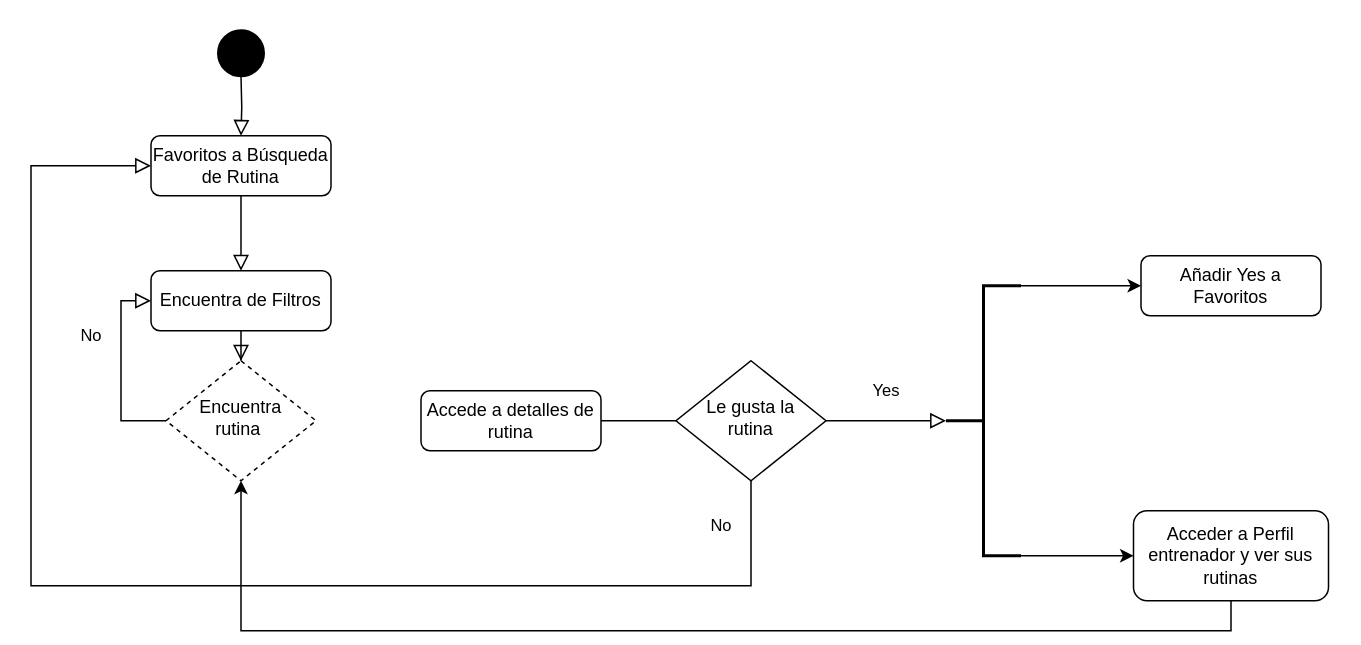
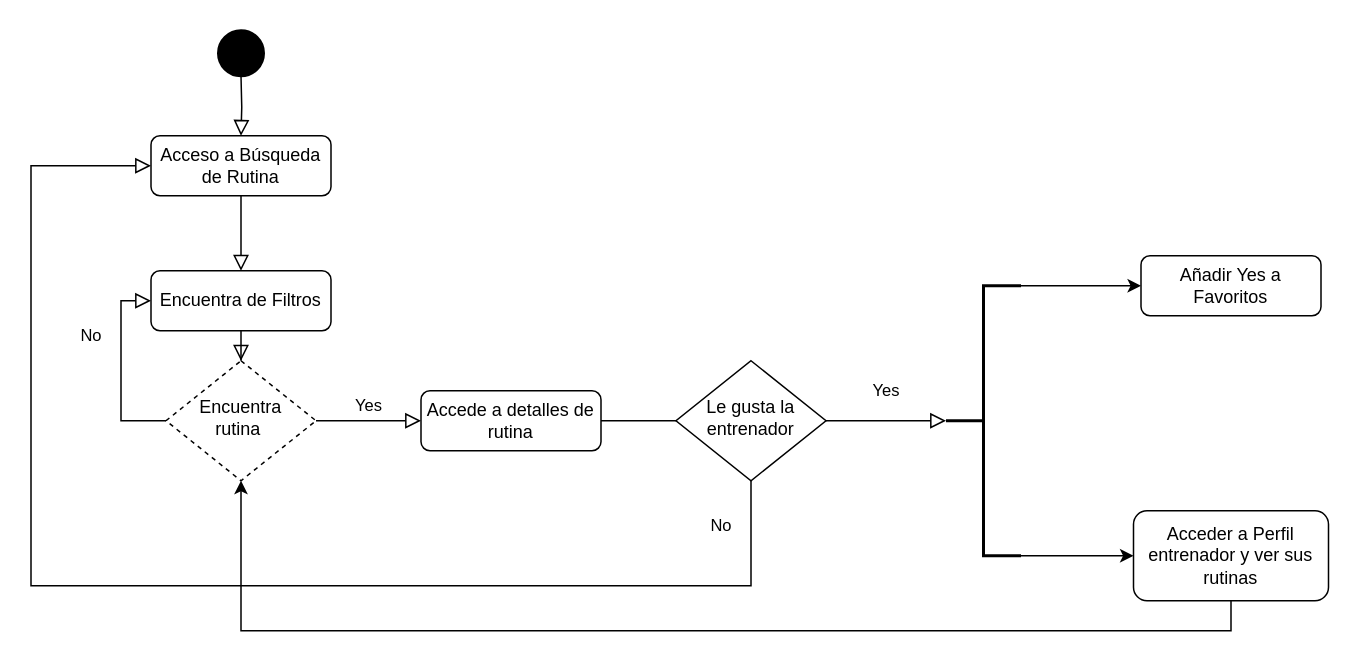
  <mxCell id="0" />
  <mxCell id="1" parent="0" />
  <mxCell id="2" value="" style="rounded=0;html=1;jettySize=auto;orthogonalLoop=1;fontSize=11;endArrow=block;endFill=0;endSize=8;strokeWidth=1;shadow=0;labelBackgroundColor=none;edgeStyle=orthogonalEdgeStyle;entryX=0.5;entryY=0;entryDx=0;entryDy=0;" edge="1" parent="1" target="3"><mxGeometry relative="1" as="geometry"><mxPoint x="160" y="50" as="sourcePoint" /><mxPoint x="160" y="110" as="targetPoint" /></mxGeometry></mxCell>
- <mxCell id="3" value="Favoritos a Búsqueda de Rutina" style="rounded=1;whiteSpace=wrap;html=1;fontSize=12;glass=0;strokeWidth=1;shadow=0;" vertex="1" parent="1"><mxGeometry x="100" y="90" width="120" height="40" as="geometry" /></mxCell>
+ <mxCell id="3" value="Acceso a Búsqueda de Rutina" style="rounded=1;whiteSpace=wrap;html=1;fontSize=12;glass=0;strokeWidth=1;shadow=0;" vertex="1" parent="1"><mxGeometry x="100" y="90" width="120" height="40" as="geometry" /></mxCell>
  <mxCell id="4" value="No" style="rounded=0;html=1;jettySize=auto;orthogonalLoop=1;fontSize=11;endArrow=block;endFill=0;endSize=8;strokeWidth=1;shadow=0;labelBackgroundColor=none;edgeStyle=orthogonalEdgeStyle;entryX=0;entryY=0.5;entryDx=0;entryDy=0;" edge="1" parent="1" source="11" target="14"><mxGeometry x="0.333" y="20" relative="1" as="geometry"><mxPoint as="offset" /><Array as="points"><mxPoint x="80" y="280" /><mxPoint x="80" y="200" /></Array></mxGeometry></mxCell>
+ <mxCell id="5" value="Yes" style="edgeStyle=orthogonalEdgeStyle;rounded=0;html=1;jettySize=auto;orthogonalLoop=1;fontSize=11;endArrow=block;endFill=0;endSize=8;strokeWidth=1;shadow=0;labelBackgroundColor=none;" edge="1" parent="1" source="11" target="8"><mxGeometry y="10" relative="1" as="geometry"><mxPoint as="offset" /></mxGeometry></mxCell>
  <mxCell id="6" value="Añadir Yes a Favoritos" style="rounded=1;whiteSpace=wrap;html=1;fontSize=12;glass=0;strokeWidth=1;shadow=0;" vertex="1" parent="1"><mxGeometry x="760" y="170" width="120" height="40" as="geometry" /></mxCell>
  <mxCell id="7" value="" style="edgeStyle=orthogonalEdgeStyle;rounded=0;orthogonalLoop=1;jettySize=auto;html=1;endArrow=none;" edge="1" parent="1" source="8" target="15"><mxGeometry relative="1" as="geometry" /></mxCell>
  <mxCell id="8" value="Accede a detalles de rutina" style="rounded=1;whiteSpace=wrap;html=1;fontSize=12;glass=0;strokeWidth=1;shadow=0;" vertex="1" parent="1"><mxGeometry x="280" y="260" width="120" height="40" as="geometry" /></mxCell>
  <mxCell id="9" value="" style="strokeWidth=2;html=1;shape=mxgraph.flowchart.start_2;whiteSpace=wrap;fillColor=#000000;" vertex="1" parent="1"><mxGeometry x="145" y="20" width="30" height="30" as="geometry" /></mxCell>
  <mxCell id="10" value="" style="rounded=0;html=1;jettySize=auto;orthogonalLoop=1;fontSize=11;endArrow=block;endFill=0;endSize=8;strokeWidth=1;shadow=0;labelBackgroundColor=none;edgeStyle=orthogonalEdgeStyle;exitX=0.5;exitY=1;exitDx=0;exitDy=0;" edge="1" parent="1" source="14"><mxGeometry relative="1" as="geometry"><mxPoint x="160" y="130" as="sourcePoint" /><mxPoint x="160" y="200" as="targetPoint" /></mxGeometry></mxCell>
  <mxCell id="11" value="Encuentra rutina&amp;nbsp;" style="rhombus;whiteSpace=wrap;html=1;shadow=0;fontFamily=Helvetica;fontSize=12;align=center;strokeWidth=1;spacing=6;spacingTop=-4;dashed=1;" vertex="1" parent="1"><mxGeometry x="110" y="240" width="100" height="80" as="geometry" /></mxCell>
  <mxCell id="12" value="" style="rounded=0;html=1;jettySize=auto;orthogonalLoop=1;fontSize=11;endArrow=block;endFill=0;endSize=8;strokeWidth=1;shadow=0;labelBackgroundColor=none;edgeStyle=orthogonalEdgeStyle;exitX=0.5;exitY=1;exitDx=0;exitDy=0;" edge="1" parent="1" source="14" target="11"><mxGeometry relative="1" as="geometry"><mxPoint x="170" y="140" as="sourcePoint" /><mxPoint x="170" y="250" as="targetPoint" /></mxGeometry></mxCell>
  <mxCell id="13" value="" style="rounded=0;html=1;jettySize=auto;orthogonalLoop=1;fontSize=11;endArrow=block;endFill=0;endSize=8;strokeWidth=1;shadow=0;labelBackgroundColor=none;edgeStyle=orthogonalEdgeStyle;exitX=0.5;exitY=1;exitDx=0;exitDy=0;" edge="1" parent="1" source="3" target="14"><mxGeometry relative="1" as="geometry"><mxPoint x="160" y="130" as="sourcePoint" /><mxPoint x="160" y="200" as="targetPoint" /></mxGeometry></mxCell>
  <mxCell id="14" value="Encuentra de Filtros" style="rounded=1;whiteSpace=wrap;html=1;fontSize=12;glass=0;strokeWidth=1;shadow=0;" vertex="1" parent="1"><mxGeometry x="100" y="180" width="120" height="40" as="geometry" /></mxCell>
- <mxCell id="15" value="Le gusta la rutina" style="rhombus;whiteSpace=wrap;html=1;shadow=0;fontFamily=Helvetica;fontSize=12;align=center;strokeWidth=1;spacing=6;spacingTop=-4;" vertex="1" parent="1"><mxGeometry x="450" y="240" width="100" height="80" as="geometry" /></mxCell>
+ <mxCell id="15" value="Le gusta la entrenador" style="rhombus;whiteSpace=wrap;html=1;shadow=0;fontFamily=Helvetica;fontSize=12;align=center;strokeWidth=1;spacing=6;spacingTop=-4;" vertex="1" parent="1"><mxGeometry x="450" y="240" width="100" height="80" as="geometry" /></mxCell>
  <mxCell id="16" value="No" style="rounded=0;html=1;jettySize=auto;orthogonalLoop=1;fontSize=11;endArrow=block;endFill=0;endSize=8;strokeWidth=1;shadow=0;labelBackgroundColor=none;edgeStyle=orthogonalEdgeStyle;entryX=0;entryY=0.5;entryDx=0;entryDy=0;" edge="1" parent="1" target="3"><mxGeometry x="-0.934" y="-20" relative="1" as="geometry"><mxPoint as="offset" /><mxPoint x="90" y="190" as="targetPoint" /><Array as="points"><mxPoint x="500" y="390" /><mxPoint x="20" y="390" /><mxPoint x="20" y="110" /></Array><mxPoint x="500" y="320" as="sourcePoint" /></mxGeometry></mxCell>
  <mxCell id="17" value="Yes" style="edgeStyle=orthogonalEdgeStyle;rounded=0;html=1;jettySize=auto;orthogonalLoop=1;fontSize=11;endArrow=block;endFill=0;endSize=8;strokeWidth=1;shadow=0;labelBackgroundColor=none;" edge="1" parent="1"><mxGeometry y="20" relative="1" as="geometry"><mxPoint as="offset" /><mxPoint x="550" y="280" as="sourcePoint" /><mxPoint x="630" y="280" as="targetPoint" /><Array as="points"><mxPoint x="630" y="280" /></Array></mxGeometry></mxCell>
  <mxCell id="18" style="edgeStyle=orthogonalEdgeStyle;rounded=0;orthogonalLoop=1;jettySize=auto;html=1;exitX=1;exitY=0;exitDx=0;exitDy=0;exitPerimeter=0;entryX=0;entryY=0.5;entryDx=0;entryDy=0;" edge="1" parent="1" source="20" target="6"><mxGeometry relative="1" as="geometry"><Array as="points"><mxPoint x="700" y="190" /><mxPoint x="700" y="190" /></Array></mxGeometry></mxCell>
  <mxCell id="19" style="edgeStyle=orthogonalEdgeStyle;rounded=0;orthogonalLoop=1;jettySize=auto;html=1;exitX=1;exitY=1;exitDx=0;exitDy=0;exitPerimeter=0;" edge="1" parent="1" source="20" target="22"><mxGeometry relative="1" as="geometry"><Array as="points"><mxPoint x="760" y="370" /><mxPoint x="760" y="370" /></Array></mxGeometry></mxCell>
  <mxCell id="20" value="" style="strokeWidth=2;html=1;shape=mxgraph.flowchart.annotation_2;align=left;labelPosition=right;pointerEvents=1;" vertex="1" parent="1"><mxGeometry x="630" y="190" width="50" height="180" as="geometry" /></mxCell>
  <mxCell id="21" style="edgeStyle=orthogonalEdgeStyle;rounded=0;orthogonalLoop=1;jettySize=auto;html=1;exitX=0.5;exitY=1;exitDx=0;exitDy=0;entryX=0.5;entryY=1;entryDx=0;entryDy=0;" edge="1" parent="1" source="22" target="11"><mxGeometry relative="1" as="geometry" /></mxCell>
  <mxCell id="22" value="Acceder a Perfil entrenador y ver sus rutinas" style="rounded=1;whiteSpace=wrap;html=1;fontSize=12;glass=0;strokeWidth=1;shadow=0;" vertex="1" parent="1"><mxGeometry x="755" y="340" width="130" height="60" as="geometry" /></mxCell>
